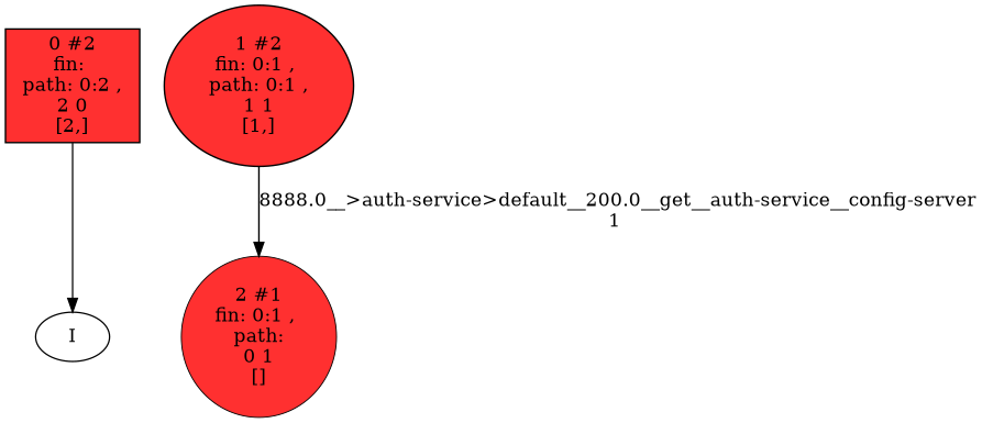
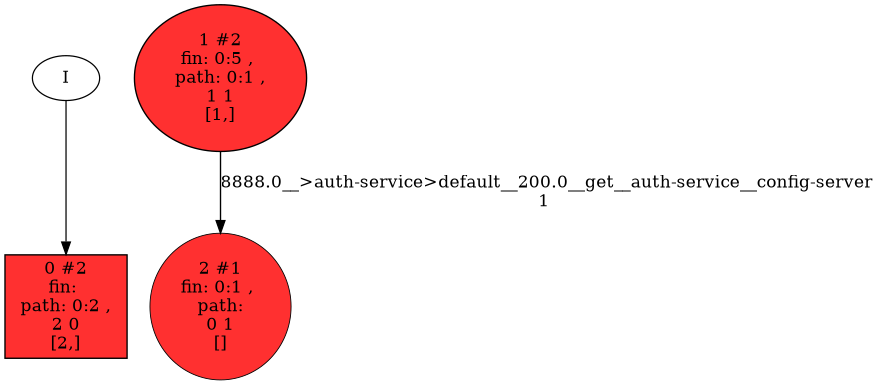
  digraph {
    node [fillcolor=firebrick1 penwidth=1.09861 style=filled]
    n1 [height=0.741276 label="0 #2\nfin: \n path: 0:2 , \n2 0\n[2,]" shape=box width=0.741276]
-   n2 [height=0.741276 label="1 #2\nfin: 0:1 , \n path: 0:1 , \n1 1\n[1,]" width=0.741276]
+   n2 [height=0.741276 label="1 #2\nfin: 0:5 , \n path: 0:1 , \n1 1\n[1,]" width=0.741276]
    n3 [height=0.526589 label="2 #1\nfin: 0:1 , \n path: \n0 1\n[]" penwidth=0.693147 width=0.526589]
    I [fillcolor="" penwidth="" style=""]
    n2 -> n3 [label="8888.0__>auth-service>default__200.0__get__auth-service__config-server\n1 " penwidth=1.09861]
-   n1 -> I
+   I -> n1
  }
